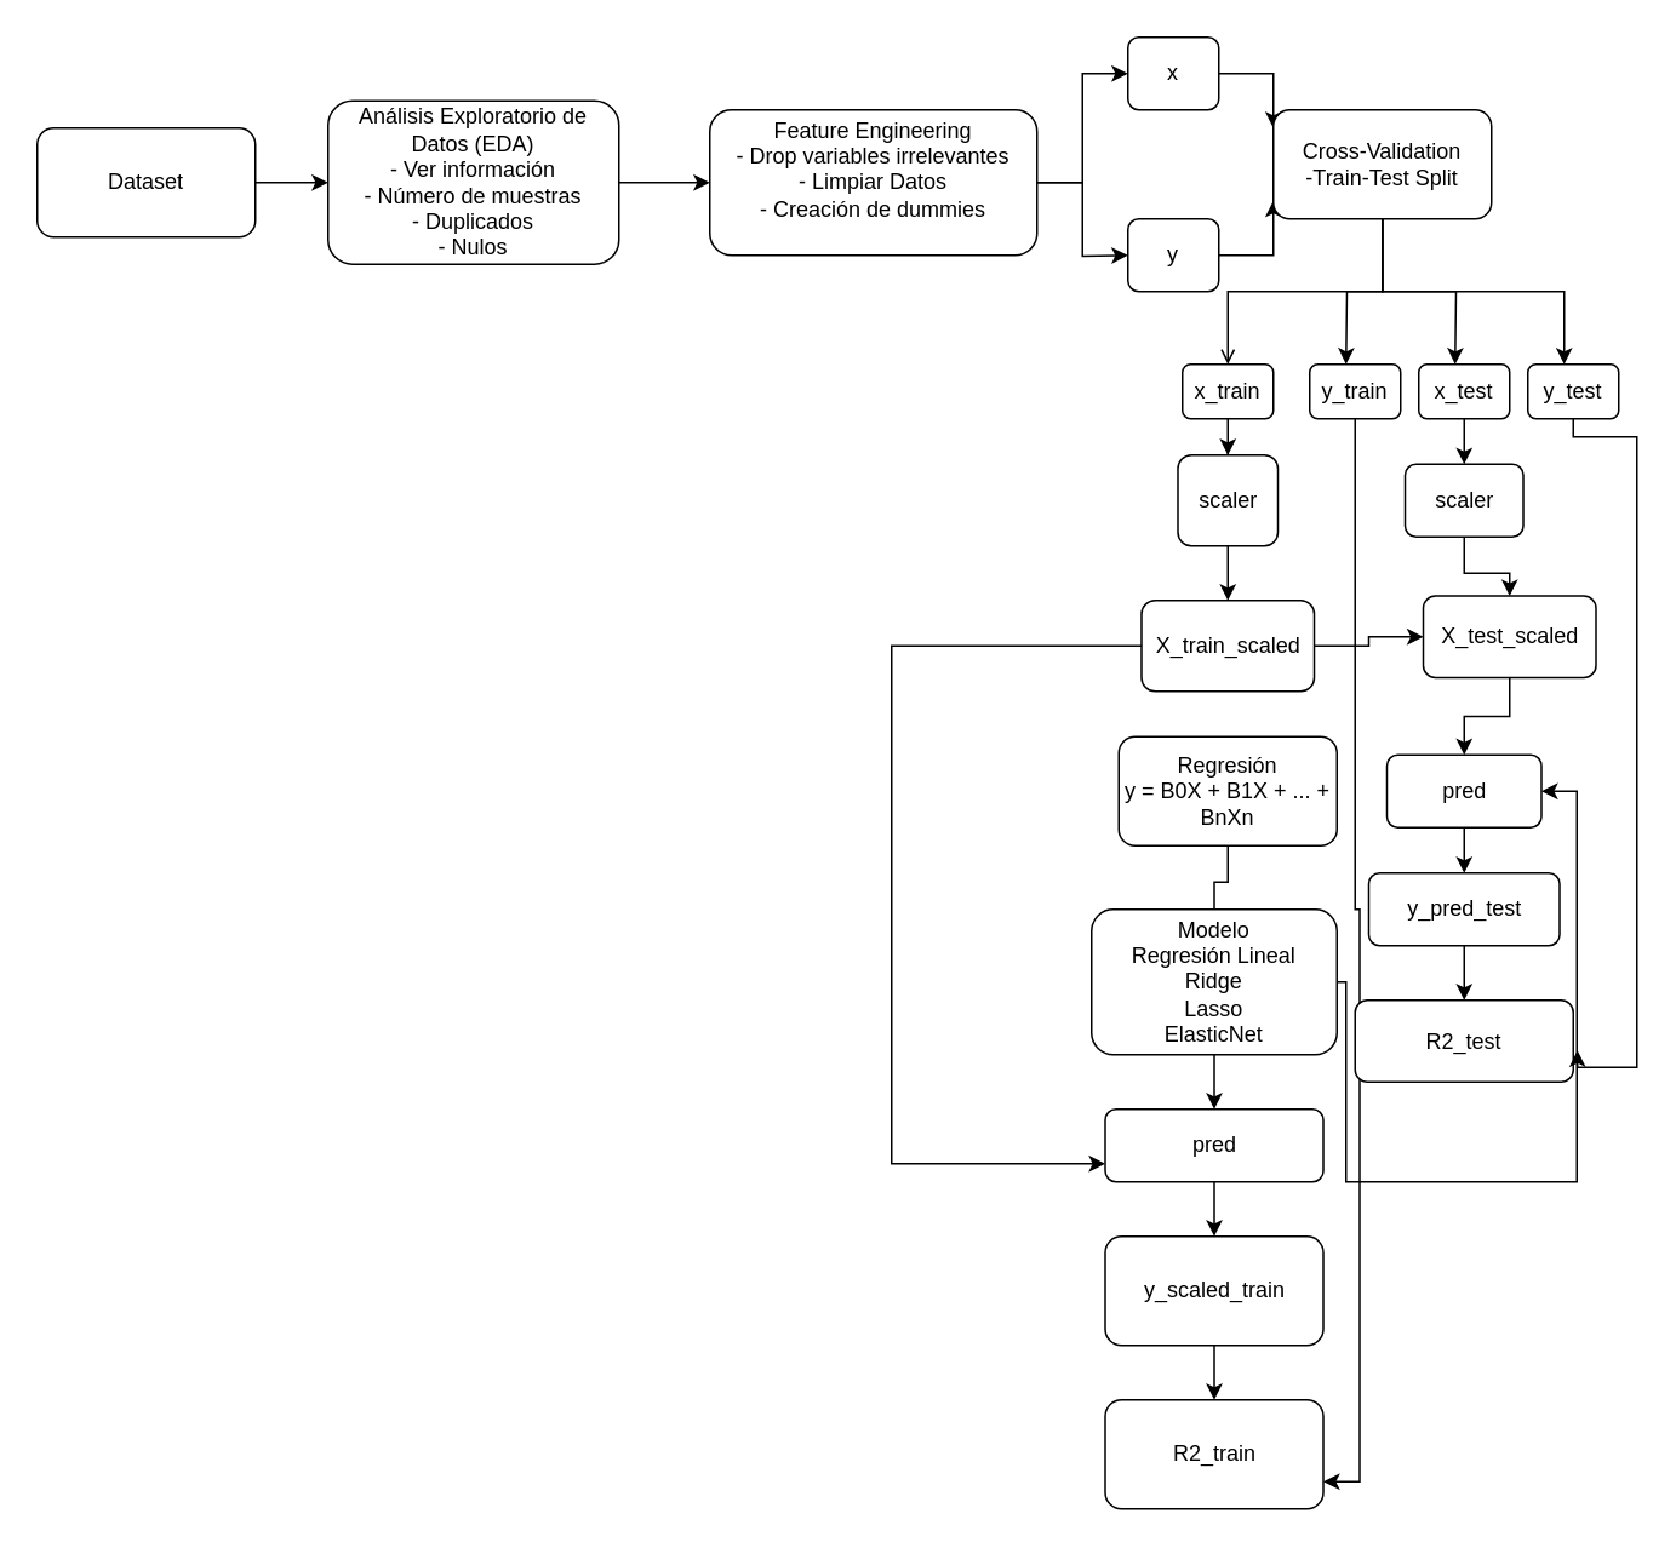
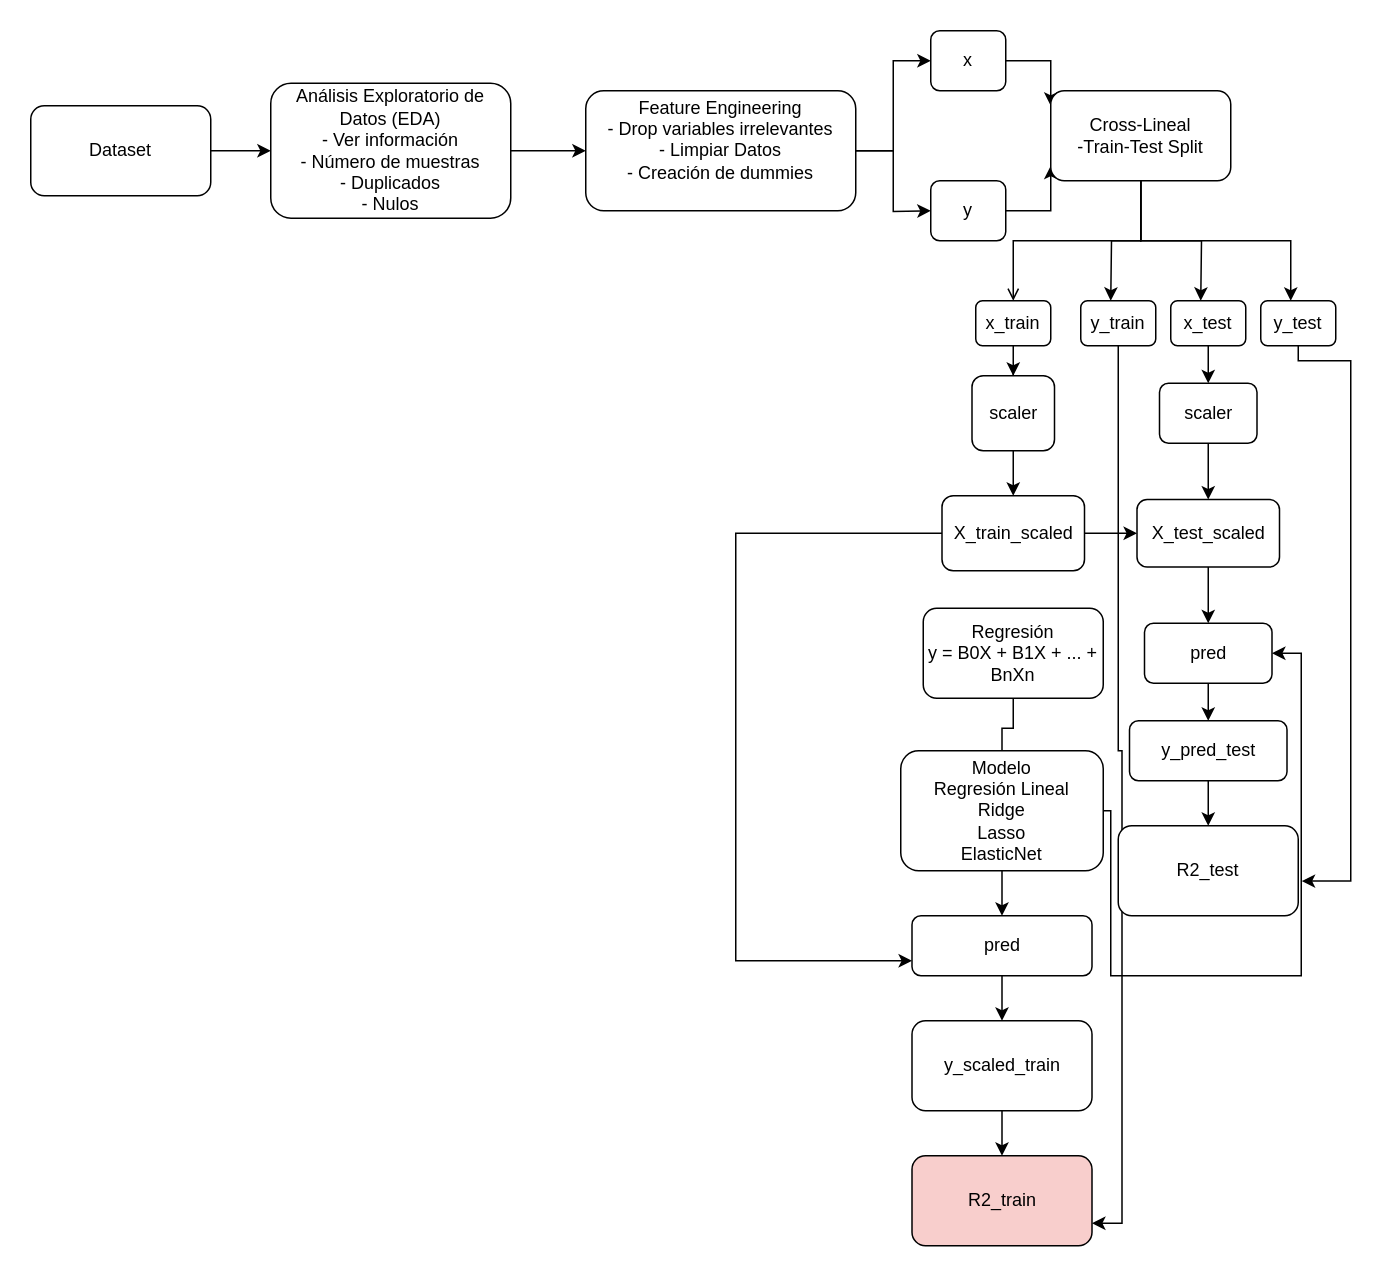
  <mxCell id="0" />
  <mxCell id="1" parent="0" />
  <mxCell id="2" value="" style="edgeStyle=orthogonalEdgeStyle;rounded=0;orthogonalLoop=1;jettySize=auto;html=1;" parent="1" source="3" target="5" edge="1"><mxGeometry relative="1" as="geometry" /></mxCell>
  <mxCell id="3" value="Dataset" style="rounded=1;whiteSpace=wrap;html=1;" parent="1" vertex="1"><mxGeometry x="20" y="70" width="120" height="60" as="geometry" /></mxCell>
  <mxCell id="4" value="" style="edgeStyle=orthogonalEdgeStyle;rounded=0;orthogonalLoop=1;jettySize=auto;html=1;" parent="1" source="5" target="8" edge="1"><mxGeometry relative="1" as="geometry" /></mxCell>
  <mxCell id="5" value="Análisis Exploratorio de Datos (EDA)&lt;div&gt;- Ver información&lt;/div&gt;&lt;div&gt;- Número de muestras&lt;/div&gt;&lt;div&gt;- Duplicados&lt;/div&gt;&lt;div&gt;- Nulos&lt;/div&gt;" style="whiteSpace=wrap;html=1;rounded=1;" parent="1" vertex="1"><mxGeometry x="180" y="55" width="160" height="90" as="geometry" /></mxCell>
  <mxCell id="6" value="" style="edgeStyle=orthogonalEdgeStyle;rounded=0;orthogonalLoop=1;jettySize=auto;html=1;" parent="1" source="8" target="10" edge="1"><mxGeometry relative="1" as="geometry" /></mxCell>
  <mxCell id="7" style="edgeStyle=orthogonalEdgeStyle;rounded=0;orthogonalLoop=1;jettySize=auto;html=1;" parent="1" source="8" edge="1"><mxGeometry relative="1" as="geometry"><mxPoint x="620" y="140" as="targetPoint" /></mxGeometry></mxCell>
  <mxCell id="8" value="Feature Engineering&lt;div&gt;- Drop variables irrelevantes&lt;/div&gt;&lt;div&gt;- Limpiar Datos&lt;/div&gt;&lt;div&gt;- Creación de dummies&lt;br&gt;&lt;div&gt;&lt;br&gt;&lt;/div&gt;&lt;/div&gt;" style="whiteSpace=wrap;html=1;rounded=1;" parent="1" vertex="1"><mxGeometry x="390" y="60" width="180" height="80" as="geometry" /></mxCell>
  <mxCell id="9" style="edgeStyle=orthogonalEdgeStyle;rounded=0;orthogonalLoop=1;jettySize=auto;html=1;" parent="1" source="10" edge="1"><mxGeometry relative="1" as="geometry"><mxPoint x="700" y="70" as="targetPoint" /><Array as="points"><mxPoint x="700" y="40" /></Array></mxGeometry></mxCell>
  <mxCell id="10" value="x" style="whiteSpace=wrap;html=1;rounded=1;" parent="1" vertex="1"><mxGeometry x="620" y="20" width="50" height="40" as="geometry" /></mxCell>
  <mxCell id="11" style="edgeStyle=orthogonalEdgeStyle;rounded=0;orthogonalLoop=1;jettySize=auto;html=1;" parent="1" source="12" edge="1"><mxGeometry relative="1" as="geometry"><mxPoint x="700" y="110" as="targetPoint" /><Array as="points"><mxPoint x="700" y="140" /></Array></mxGeometry></mxCell>
  <mxCell id="12" value="y" style="rounded=1;whiteSpace=wrap;html=1;" parent="1" vertex="1"><mxGeometry x="620" y="120" width="50" height="40" as="geometry" /></mxCell>
  <mxCell id="13" value="" style="edgeStyle=orthogonalEdgeStyle;rounded=0;orthogonalLoop=1;jettySize=auto;html=1;endArrow=open;" parent="1" source="17" target="19" edge="1"><mxGeometry relative="1" as="geometry" /></mxCell>
  <mxCell id="14" style="edgeStyle=orthogonalEdgeStyle;rounded=0;orthogonalLoop=1;jettySize=auto;html=1;" parent="1" source="17" edge="1"><mxGeometry relative="1" as="geometry"><mxPoint x="740" y="200" as="targetPoint" /></mxGeometry></mxCell>
  <mxCell id="15" style="edgeStyle=orthogonalEdgeStyle;rounded=0;orthogonalLoop=1;jettySize=auto;html=1;" parent="1" source="17" edge="1"><mxGeometry relative="1" as="geometry"><mxPoint x="800" y="200" as="targetPoint" /></mxGeometry></mxCell>
  <mxCell id="16" style="edgeStyle=orthogonalEdgeStyle;rounded=0;orthogonalLoop=1;jettySize=auto;html=1;" parent="1" source="17" edge="1"><mxGeometry relative="1" as="geometry"><mxPoint x="860" y="200" as="targetPoint" /><Array as="points"><mxPoint x="760" y="160" /><mxPoint x="860" y="160" /></Array></mxGeometry></mxCell>
- <mxCell id="17" value="Cross-Validation&lt;div&gt;-Train-Test Split&lt;/div&gt;" style="rounded=1;whiteSpace=wrap;html=1;" parent="1" vertex="1"><mxGeometry x="700" y="60" width="120" height="60" as="geometry" /></mxCell>
+ <mxCell id="17" value="Cross-Lineal&lt;div&gt;-Train-Test Split&lt;/div&gt;" style="rounded=1;whiteSpace=wrap;html=1;" parent="1" vertex="1"><mxGeometry x="700" y="60" width="120" height="60" as="geometry" /></mxCell>
  <mxCell id="18" value="" style="edgeStyle=orthogonalEdgeStyle;rounded=0;orthogonalLoop=1;jettySize=auto;html=1;" edge="1" parent="1" source="19" target="26"><mxGeometry relative="1" as="geometry" /></mxCell>
  <mxCell id="19" value="x_train" style="whiteSpace=wrap;html=1;rounded=1;" parent="1" vertex="1"><mxGeometry x="650" y="200" width="50" height="30" as="geometry" /></mxCell>
  <mxCell id="20" style="edgeStyle=orthogonalEdgeStyle;rounded=0;orthogonalLoop=1;jettySize=auto;html=1;entryX=1;entryY=0.75;entryDx=0;entryDy=0;" edge="1" parent="1" source="21" target="49"><mxGeometry relative="1" as="geometry" /></mxCell>
  <mxCell id="21" value="y_train" style="whiteSpace=wrap;html=1;rounded=1;" parent="1" vertex="1"><mxGeometry x="720" y="200" width="50" height="30" as="geometry" /></mxCell>
  <mxCell id="22" value="" style="edgeStyle=orthogonalEdgeStyle;rounded=0;orthogonalLoop=1;jettySize=auto;html=1;" edge="1" parent="1" source="23" target="28"><mxGeometry relative="1" as="geometry" /></mxCell>
  <mxCell id="23" value="x_test" style="whiteSpace=wrap;html=1;rounded=1;" parent="1" vertex="1"><mxGeometry x="780" y="200" width="50" height="30" as="geometry" /></mxCell>
  <mxCell id="24" value="y_test" style="whiteSpace=wrap;html=1;rounded=1;" parent="1" vertex="1"><mxGeometry x="840" y="200" width="50" height="30" as="geometry" /></mxCell>
  <mxCell id="25" value="" style="edgeStyle=orthogonalEdgeStyle;rounded=0;orthogonalLoop=1;jettySize=auto;html=1;" edge="1" parent="1" source="26" target="31"><mxGeometry relative="1" as="geometry" /></mxCell>
  <mxCell id="26" value="scaler" style="whiteSpace=wrap;html=1;rounded=1;" vertex="1" parent="1"><mxGeometry x="647.5" y="250" width="55" height="50" as="geometry" /></mxCell>
  <mxCell id="27" value="" style="edgeStyle=orthogonalEdgeStyle;rounded=0;orthogonalLoop=1;jettySize=auto;html=1;" edge="1" parent="1" source="28" target="33"><mxGeometry relative="1" as="geometry" /></mxCell>
  <mxCell id="28" value="scaler" style="whiteSpace=wrap;html=1;rounded=1;" vertex="1" parent="1"><mxGeometry x="772.5" y="255" width="65" height="40" as="geometry" /></mxCell>
  <mxCell id="29" value="" style="edgeStyle=orthogonalEdgeStyle;rounded=0;orthogonalLoop=1;jettySize=auto;html=1;" edge="1" parent="1" source="31" target="33"><mxGeometry relative="1" as="geometry" /></mxCell>
  <mxCell id="30" style="edgeStyle=orthogonalEdgeStyle;rounded=0;orthogonalLoop=1;jettySize=auto;html=1;entryX=0;entryY=0.75;entryDx=0;entryDy=0;" edge="1" parent="1" source="31" target="46"><mxGeometry relative="1" as="geometry"><Array as="points"><mxPoint x="490" y="355" /><mxPoint x="490" y="640" /></Array></mxGeometry></mxCell>
  <mxCell id="31" value="X_train_scaled" style="whiteSpace=wrap;html=1;rounded=1;" vertex="1" parent="1"><mxGeometry x="627.5" y="330" width="95" height="50" as="geometry" /></mxCell>
  <mxCell id="32" value="" style="edgeStyle=orthogonalEdgeStyle;rounded=0;orthogonalLoop=1;jettySize=auto;html=1;" edge="1" parent="1" source="33" target="35"><mxGeometry relative="1" as="geometry" /></mxCell>
- <mxCell id="33" value="X_test_scaled" style="whiteSpace=wrap;html=1;rounded=1;" vertex="1" parent="1"><mxGeometry x="782.5" y="327.5" width="95" height="45" as="geometry" /></mxCell>
+ <mxCell id="33" value="X_test_scaled" style="whiteSpace=wrap;html=1;rounded=1;" vertex="1" parent="1"><mxGeometry x="757.5" y="332.5" width="95" height="45" as="geometry" /></mxCell>
  <mxCell id="34" value="" style="edgeStyle=orthogonalEdgeStyle;rounded=0;orthogonalLoop=1;jettySize=auto;html=1;" edge="1" parent="1" source="35" target="37"><mxGeometry relative="1" as="geometry" /></mxCell>
  <mxCell id="35" value="pred" style="whiteSpace=wrap;html=1;rounded=1;" vertex="1" parent="1"><mxGeometry x="762.5" y="415" width="85" height="40" as="geometry" /></mxCell>
  <mxCell id="36" value="" style="edgeStyle=orthogonalEdgeStyle;rounded=0;orthogonalLoop=1;jettySize=auto;html=1;" edge="1" parent="1" source="37" target="38"><mxGeometry relative="1" as="geometry" /></mxCell>
  <mxCell id="37" value="y_pred_test" style="whiteSpace=wrap;html=1;rounded=1;" vertex="1" parent="1"><mxGeometry x="752.5" y="480" width="105" height="40" as="geometry" /></mxCell>
- <mxCell id="38" value="R2_test" style="whiteSpace=wrap;html=1;rounded=1;" vertex="1" parent="1"><mxGeometry x="745" y="550" width="120" height="45" as="geometry" /></mxCell>
+ <mxCell id="38" value="R2_test" style="whiteSpace=wrap;html=1;rounded=1;" vertex="1" parent="1"><mxGeometry x="745" y="550" width="120" height="60" as="geometry" /></mxCell>
  <mxCell id="39" style="edgeStyle=orthogonalEdgeStyle;rounded=0;orthogonalLoop=1;jettySize=auto;html=1;entryX=1.019;entryY=0.615;entryDx=0;entryDy=0;entryPerimeter=0;" edge="1" parent="1" source="24" target="38"><mxGeometry relative="1" as="geometry"><Array as="points"><mxPoint x="865" y="240" /><mxPoint x="900" y="240" /><mxPoint x="900" y="587" /></Array></mxGeometry></mxCell>
  <mxCell id="40" value="" style="edgeStyle=orthogonalEdgeStyle;rounded=0;orthogonalLoop=1;jettySize=auto;html=1;endArrow=none;" edge="1" parent="1" source="41" target="44"><mxGeometry relative="1" as="geometry" /></mxCell>
  <mxCell id="41" value="Regresión&lt;div&gt;y = B0X + B1X + ... + BnXn&lt;/div&gt;" style="whiteSpace=wrap;html=1;rounded=1;" vertex="1" parent="1"><mxGeometry x="615" y="405" width="120" height="60" as="geometry" /></mxCell>
  <mxCell id="42" value="" style="edgeStyle=orthogonalEdgeStyle;rounded=0;orthogonalLoop=1;jettySize=auto;html=1;" edge="1" parent="1" source="44" target="46"><mxGeometry relative="1" as="geometry" /></mxCell>
  <mxCell id="43" style="edgeStyle=orthogonalEdgeStyle;rounded=0;orthogonalLoop=1;jettySize=auto;html=1;entryX=1;entryY=0.5;entryDx=0;entryDy=0;" edge="1" parent="1" source="44" target="35"><mxGeometry relative="1" as="geometry"><Array as="points"><mxPoint x="740" y="540" /><mxPoint x="740" y="650" /><mxPoint x="867" y="650" /><mxPoint x="867" y="435" /></Array></mxGeometry></mxCell>
  <mxCell id="44" value="Modelo&lt;div&gt;Regresión Lineal&lt;/div&gt;&lt;div&gt;Ridge&lt;/div&gt;&lt;div&gt;Lasso&lt;/div&gt;&lt;div&gt;ElasticNet&lt;/div&gt;" style="whiteSpace=wrap;html=1;rounded=1;" vertex="1" parent="1"><mxGeometry x="600" y="500" width="135" height="80" as="geometry" /></mxCell>
  <mxCell id="45" value="" style="edgeStyle=orthogonalEdgeStyle;rounded=0;orthogonalLoop=1;jettySize=auto;html=1;" edge="1" parent="1" source="46" target="48"><mxGeometry relative="1" as="geometry" /></mxCell>
  <mxCell id="46" value="pred" style="whiteSpace=wrap;html=1;rounded=1;" vertex="1" parent="1"><mxGeometry x="607.5" y="610" width="120" height="40" as="geometry" /></mxCell>
  <mxCell id="47" value="" style="edgeStyle=orthogonalEdgeStyle;rounded=0;orthogonalLoop=1;jettySize=auto;html=1;" edge="1" parent="1" source="48" target="49"><mxGeometry relative="1" as="geometry" /></mxCell>
  <mxCell id="48" value="y_scaled_train" style="whiteSpace=wrap;html=1;rounded=1;" vertex="1" parent="1"><mxGeometry x="607.5" y="680" width="120" height="60" as="geometry" /></mxCell>
- <mxCell id="49" value="R2_train" style="whiteSpace=wrap;html=1;rounded=1;" vertex="1" parent="1"><mxGeometry x="607.5" y="770" width="120" height="60" as="geometry" /></mxCell>
+ <mxCell id="49" value="R2_train" style="whiteSpace=wrap;html=1;rounded=1;fillColor=#f8cecc;" vertex="1" parent="1"><mxGeometry x="607.5" y="770" width="120" height="60" as="geometry" /></mxCell>
